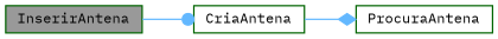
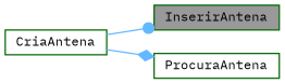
  digraph {
    fontname="IBM Plex Mono"
    rankdir=LR
    node [color=darkgreen fillcolor=white fontname="IBM Plex Mono" fontsize=10 shape=box style=filled]
    edge [color=steelblue1 fontname="IBM Plex Mono" fontsize=10 labelfontname=Helvetica labelfontsize=10 style=solid]
    n1 [fillcolor=grey60 fontcolor=black height=0.2 label=InserirAntena width=0.4]
    n2 [height=0.2 label=CriaAntena width=0.4]
    n3 [height=0.2 label=ProcuraAntena width=0.4]
-   n1 -> n2 [arrowhead=dot]
+   n2 -> n1 [arrowhead=dot]
    n2 -> n3 [arrowhead=diamond]
  }
